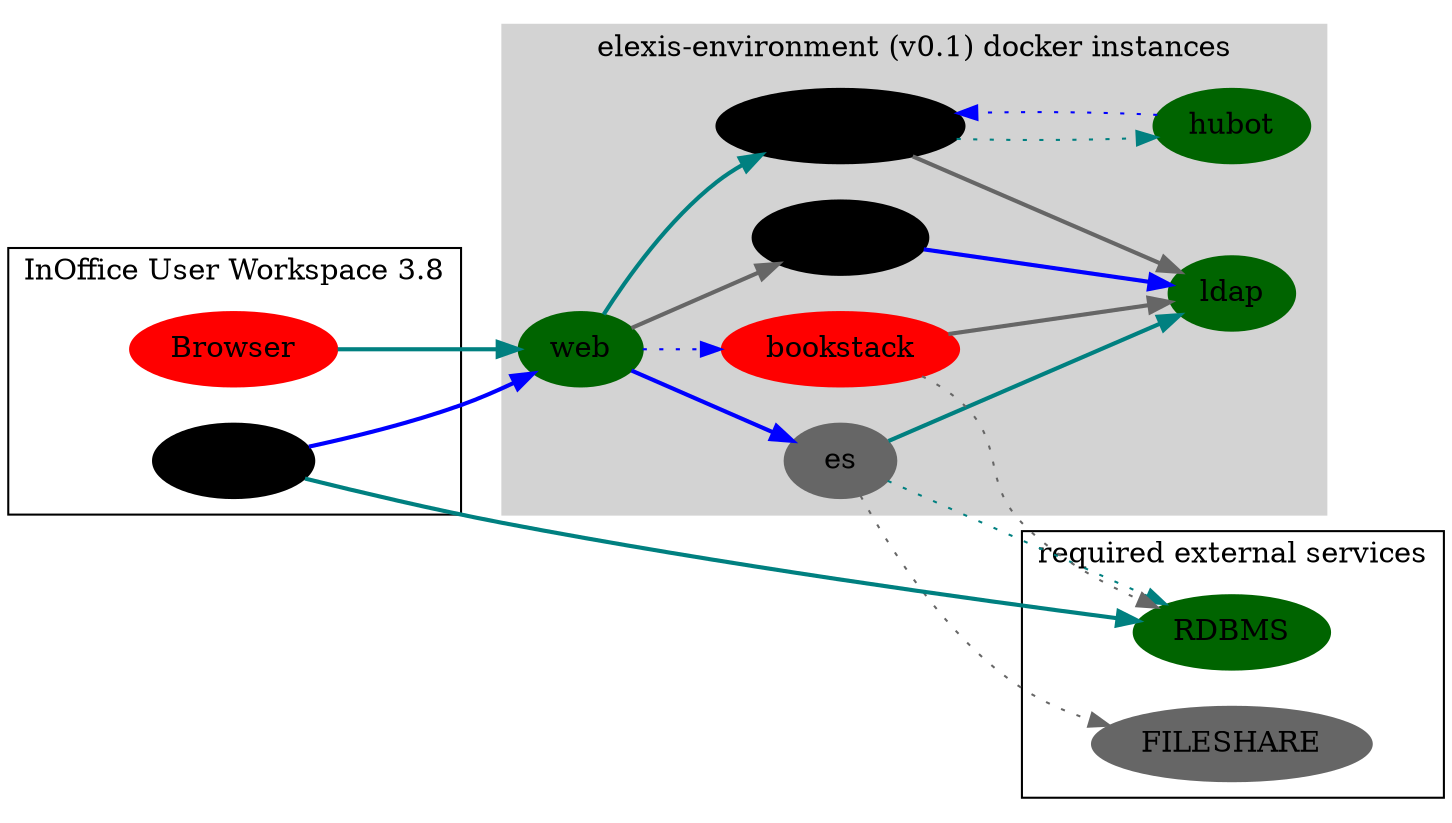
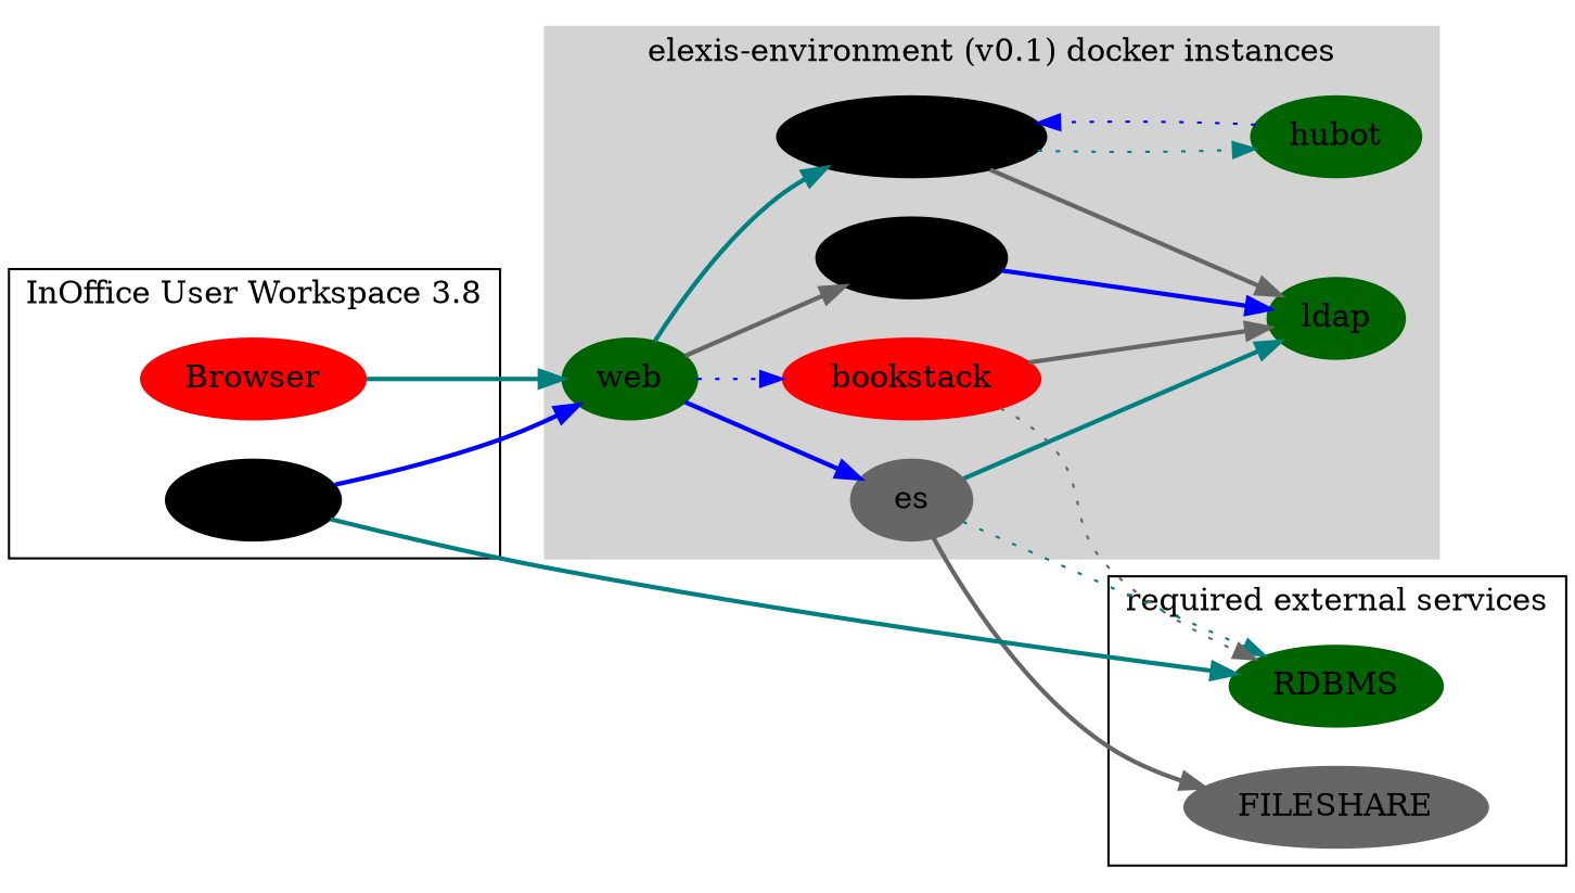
  digraph {
    rankdir=LR
    node [color=darkgreen style=filled]
    edge [color=teal style=bold]
    es [color=gray40]
    ldap
    rocketchat [color=black]
    hubot
    bookstack [color=red]
    web
    openid [color=black]
    RDBMS
    FILESHARE [color=gray40]
    Elexis [color=black]
    Browser [color=red]
    subgraph cluster_1 {
      color=lightgrey
      label="elexis-environment (v0.1) docker instances"
      style=filled
      es
      ldap
      rocketchat
      hubot
      bookstack
      web
      openid
    }
    subgraph cluster_2 {
      label="required external services"
      RDBMS
      FILESHARE
    }
    subgraph cluster_3 {
      label="InOffice User Workspace 3.8"
      Elexis
      Browser
    }
    es -> ldap
    es -> RDBMS [style=dotted]
-   es -> FILESHARE [color=gray40 style=dotted]
+   es -> FILESHARE [color=gray40]
    rocketchat -> ldap [color=gray40]
    rocketchat -> hubot [style=dotted]
    hubot -> rocketchat [color=blue style=dotted]
    bookstack -> ldap [color=gray40]
    bookstack -> RDBMS [color=gray40 style=dotted]
    web -> es [color=blue]
    web -> rocketchat
    web -> bookstack [color=blue style=dotted]
    web -> openid [color=gray40]
    openid -> ldap [color=blue]
    Elexis -> web [color=blue]
    Elexis -> RDBMS
    Browser -> web
  }
